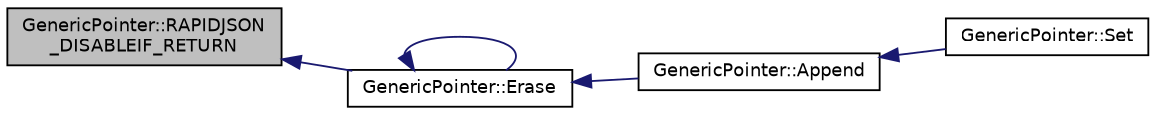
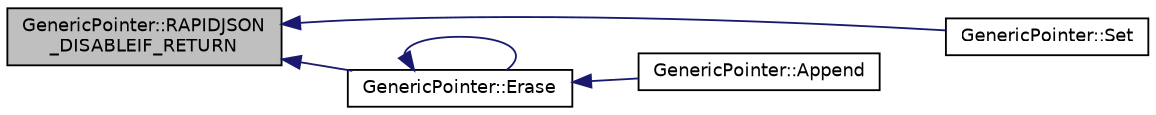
  digraph {
    rankdir=LR
    node [color=black fillcolor=white fontname=Helvetica fontsize=10 shape=record style=filled]
    edge [color=midnightblue dir=back fontname=Helvetica fontsize=10 labelfontname=Helvetica labelfontsize=10 style=solid]
    n1 [fillcolor=grey75 fontcolor=black height=0.2 label="GenericPointer::RAPIDJSON\l_DISABLEIF_RETURN" width=0.4]
    n2 [height=0.2 label="GenericPointer::Set" width=0.4]
    n3 [height=0.2 label="GenericPointer::Erase" width=0.4]
    n4 [height=0.2 label="GenericPointer::Append" width=0.4]
-   n4 -> n2
+   n1 -> n2
    n1 -> n3
    n3 -> n3
    n3 -> n4
  }
